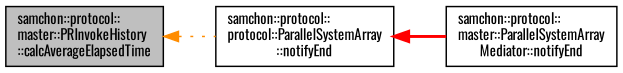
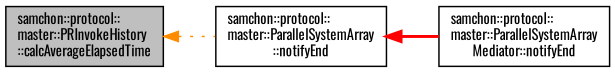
  digraph {
    rankdir=LR
    fontname=Oswald
    node [color=black fillcolor=white fontname=Oswald fontsize=10 shape=record style=filled]
    edge [dir=back fontname=Oswald fontsize=10 labelfontname=Helvetica labelfontsize=10]
    n1 [fillcolor=grey75 fontcolor=black height=0.2 label="samchon::protocol::\lmaster::PRInvokeHistory\l::calcAverageElapsedTime" width=0.4]
-   n2 [height=0.2 label="samchon::protocol::\lprotocol::ParallelSystemArray\l::notifyEnd" width=0.4]
+   n2 [height=0.2 label="samchon::protocol::\lmaster::ParallelSystemArray\l::notifyEnd" width=0.4]
    n3 [height=0.2 label="samchon::protocol::\lmaster::ParallelSystemArray\lMediator::notifyEnd" width=0.4]
    n1 -> n2 [color=darkorange style=dotted]
    n2 -> n3 [color=red style=bold]
  }
